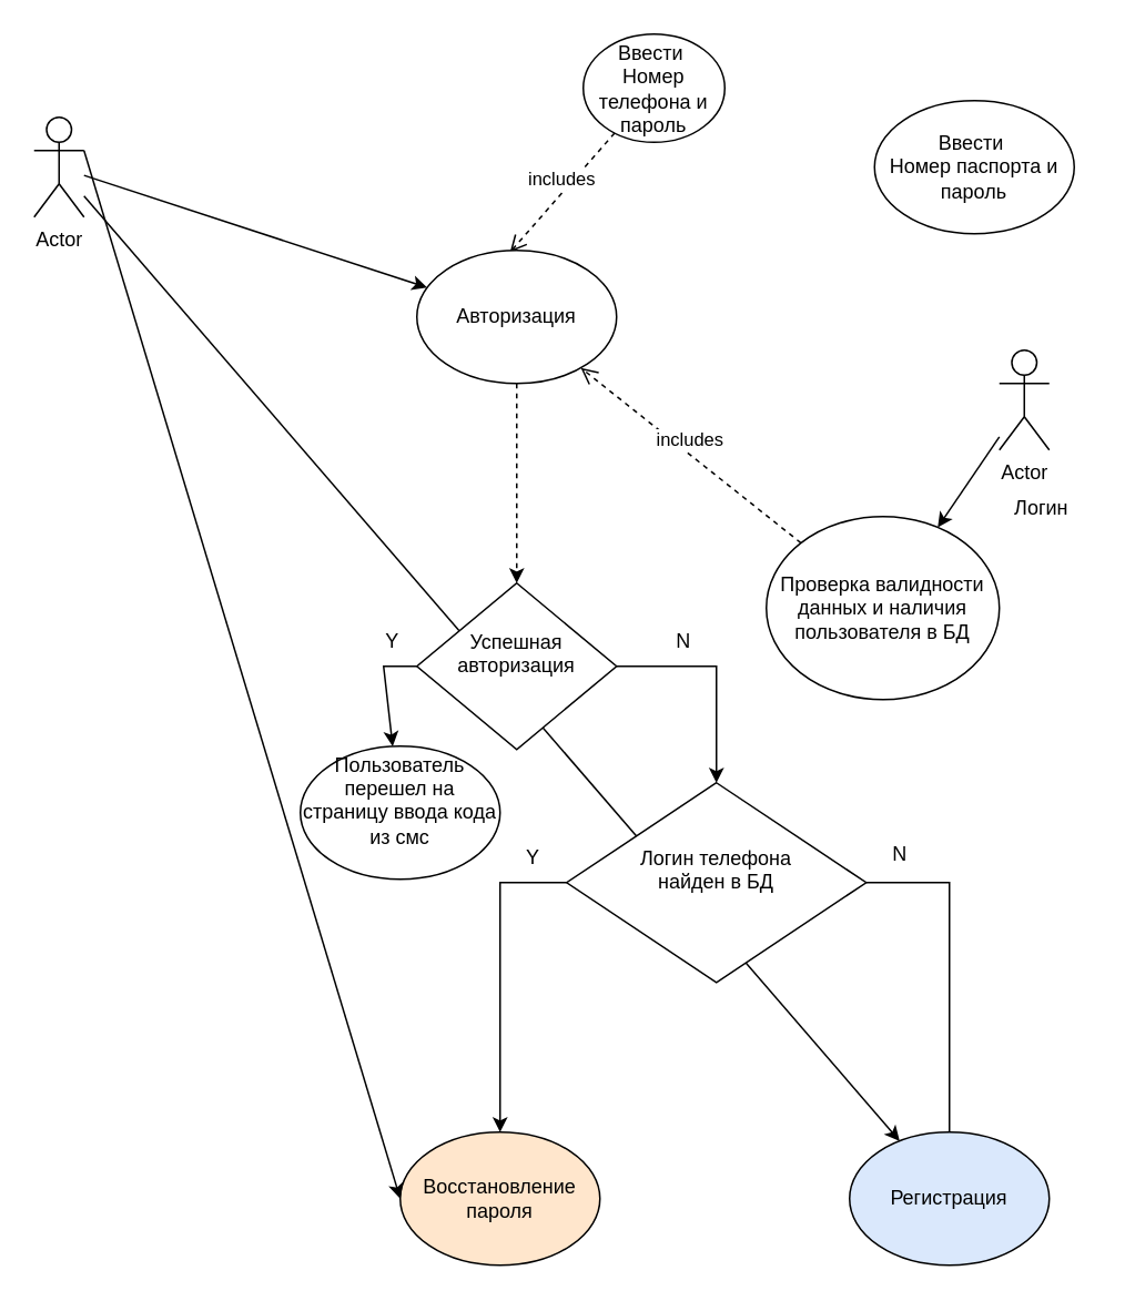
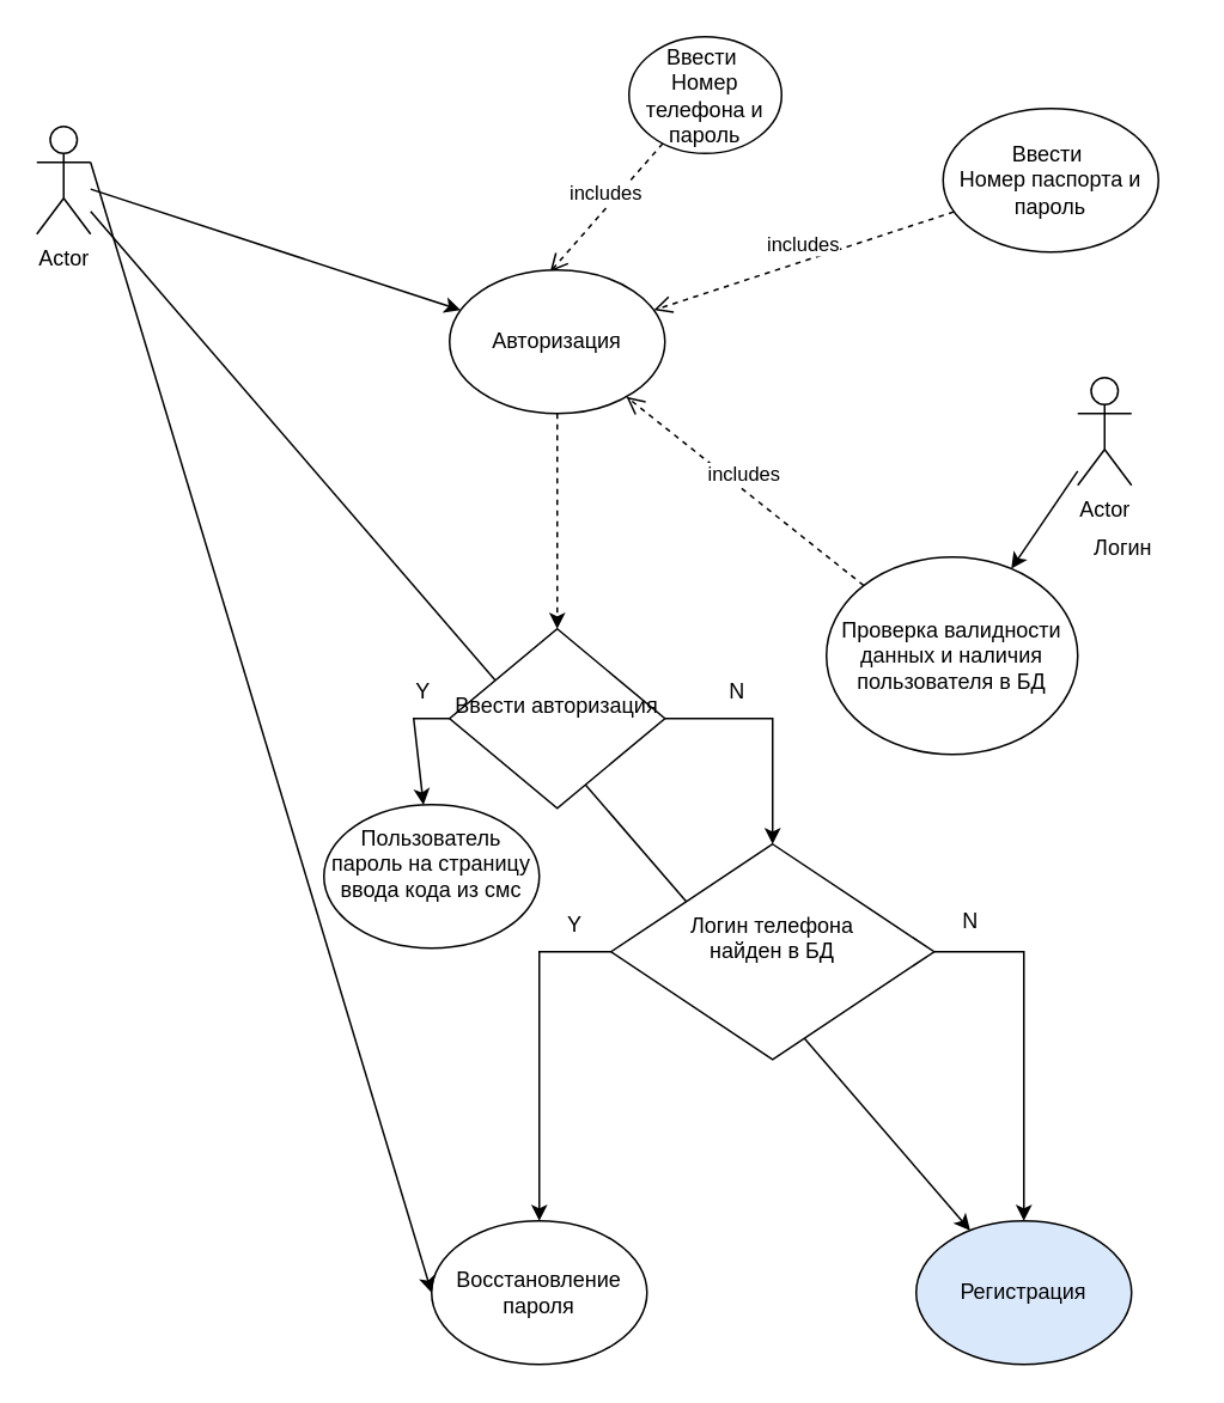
  <mxCell id="0" />
  <mxCell id="1" parent="0" />
  <mxCell id="2" value="Actor" style="shape=umlActor;verticalLabelPosition=bottom;verticalAlign=top;html=1;outlineConnect=0;" parent="1" vertex="1"><mxGeometry x="20" y="70" width="30" height="60" as="geometry" /></mxCell>
  <mxCell id="3" value="Actor" style="shape=umlActor;verticalLabelPosition=bottom;verticalAlign=top;html=1;outlineConnect=0;" parent="1" vertex="1"><mxGeometry x="600" y="210" width="30" height="60" as="geometry" /></mxCell>
  <mxCell id="4" value="Регистрация" style="ellipse;whiteSpace=wrap;html=1;fillColor=#dae8fc;" parent="1" vertex="1"><mxGeometry x="510" y="680" width="120" height="80" as="geometry" /></mxCell>
- <mxCell id="5" value="Восстановление пароля" style="ellipse;whiteSpace=wrap;html=1;fillColor=#ffe6cc;" parent="1" vertex="1"><mxGeometry x="240" y="680" width="120" height="80" as="geometry" /></mxCell>
+ <mxCell id="5" value="Восстановление пароля" style="ellipse;whiteSpace=wrap;html=1;" parent="1" vertex="1"><mxGeometry x="240" y="680" width="120" height="80" as="geometry" /></mxCell>
  <mxCell id="6" value="Ввести&amp;nbsp;&lt;div&gt;Номер телефона и пароль&lt;/div&gt;" style="ellipse;whiteSpace=wrap;html=1;" parent="1" vertex="1"><mxGeometry x="350" y="20" width="85" height="65" as="geometry" /></mxCell>
  <mxCell id="7" value="Ввести&amp;nbsp;&lt;div&gt;Номер паспорта и пароль&lt;/div&gt;" style="ellipse;whiteSpace=wrap;html=1;" parent="1" vertex="1"><mxGeometry x="525" y="60" width="120" height="80" as="geometry" /></mxCell>
  <mxCell id="8" value="" style="endArrow=classic;html=1;rounded=0;" parent="1" source="2" target="4" edge="1"><mxGeometry width="50" height="50" relative="1" as="geometry"><mxPoint x="60" y="116" as="sourcePoint" /><mxPoint x="219" y="178" as="targetPoint" /></mxGeometry></mxCell>
  <mxCell id="9" value="" style="endArrow=classic;html=1;rounded=0;exitX=1;exitY=0.333;exitDx=0;exitDy=0;exitPerimeter=0;entryX=0;entryY=0.5;entryDx=0;entryDy=0;" parent="1" source="2" target="5" edge="1"><mxGeometry width="50" height="50" relative="1" as="geometry"><mxPoint x="90" y="95" as="sourcePoint" /><mxPoint x="140" y="45" as="targetPoint" /></mxGeometry></mxCell>
  <mxCell id="10" value="includes" style="html=1;verticalAlign=bottom;endArrow=open;dashed=1;endSize=8;curved=0;rounded=0;entryX=0.8;entryY=0.138;entryDx=0;entryDy=0;entryPerimeter=0;" parent="1" source="6" edge="1"><mxGeometry relative="1" as="geometry"><mxPoint x="400" y="160" as="sourcePoint" /><mxPoint x="306" y="151.04" as="targetPoint" /></mxGeometry></mxCell>
- <mxCell id="12" value="Успешная авторизация&lt;div&gt;&lt;br&gt;&lt;/div&gt;" style="rhombus;whiteSpace=wrap;html=1;" parent="1" vertex="1"><mxGeometry x="250" y="350" width="120" height="100" as="geometry" /></mxCell>
+ <mxCell id="11" value="includes" style="html=1;verticalAlign=bottom;endArrow=open;dashed=1;endSize=8;curved=0;rounded=0;" parent="1" source="7" target="14" edge="1"><mxGeometry relative="1" as="geometry"><mxPoint x="542.089" y="70.002" as="sourcePoint" /><mxPoint x="390" y="267.9" as="targetPoint" /></mxGeometry></mxCell>
+ <mxCell id="12" value="Ввести авторизация&lt;div&gt;&lt;br&gt;&lt;/div&gt;" style="rhombus;whiteSpace=wrap;html=1;" parent="1" vertex="1"><mxGeometry x="250" y="350" width="120" height="100" as="geometry" /></mxCell>
  <mxCell id="13" value="Y" style="text;html=1;align=center;verticalAlign=middle;resizable=0;points=[];autosize=1;strokeColor=none;fillColor=none;" parent="1" vertex="1"><mxGeometry x="220" y="370" width="30" height="30" as="geometry" /></mxCell>
  <mxCell id="14" value="Авторизация" style="ellipse;whiteSpace=wrap;html=1;" parent="1" vertex="1"><mxGeometry x="250" y="150" width="120" height="80" as="geometry" /></mxCell>
  <mxCell id="15" value="N" style="text;html=1;align=center;verticalAlign=middle;resizable=0;points=[];autosize=1;strokeColor=none;fillColor=none;" parent="1" vertex="1"><mxGeometry x="395" y="370" width="30" height="30" as="geometry" /></mxCell>
  <mxCell id="16" value="Проверка валидности данных и наличия пользователя в БД" style="ellipse;whiteSpace=wrap;html=1;" parent="1" vertex="1"><mxGeometry x="460" y="310" width="140" height="110" as="geometry" /></mxCell>
  <mxCell id="17" value="" style="endArrow=classic;html=1;rounded=0;" parent="1" source="3" target="16" edge="1"><mxGeometry width="50" height="50" relative="1" as="geometry"><mxPoint x="450" y="250" as="sourcePoint" /><mxPoint x="500" y="200" as="targetPoint" /></mxGeometry></mxCell>
  <mxCell id="18" value="includes" style="html=1;verticalAlign=bottom;endArrow=open;dashed=1;endSize=8;curved=0;rounded=0;" parent="1" source="16" target="14" edge="1"><mxGeometry relative="1" as="geometry"><mxPoint x="489" y="131" as="sourcePoint" /><mxPoint x="371" y="179" as="targetPoint" /></mxGeometry></mxCell>
  <mxCell id="19" value="" style="endArrow=classic;html=1;rounded=0;dashed=1;" parent="1" source="14" target="12" edge="1"><mxGeometry width="50" height="50" relative="1" as="geometry"><mxPoint x="320" y="390" as="sourcePoint" /><mxPoint x="370" y="340" as="targetPoint" /></mxGeometry></mxCell>
  <mxCell id="20" value="" style="endArrow=classic;html=1;rounded=0;" parent="1" edge="1"><mxGeometry width="50" height="50" relative="1" as="geometry"><mxPoint x="370" y="400" as="sourcePoint" /><mxPoint x="430" y="470" as="targetPoint" /><Array as="points"><mxPoint x="430" y="400" /></Array></mxGeometry></mxCell>
  <mxCell id="21" value="" style="endArrow=classic;html=1;rounded=0;exitX=0;exitY=0.5;exitDx=0;exitDy=0;" parent="1" source="12" target="22" edge="1"><mxGeometry width="50" height="50" relative="1" as="geometry"><mxPoint x="320" y="390" as="sourcePoint" /><mxPoint x="170" y="480" as="targetPoint" /><Array as="points"><mxPoint x="230" y="400" /></Array></mxGeometry></mxCell>
- <mxCell id="22" value="Пользователь перешел на страницу ввода кода из смс&lt;div&gt;&lt;br&gt;&lt;/div&gt;" style="ellipse;whiteSpace=wrap;html=1;" parent="1" vertex="1"><mxGeometry x="180" y="448" width="120" height="80" as="geometry" /></mxCell>
+ <mxCell id="22" value="Пользователь пароль на страницу ввода кода из смс&lt;div&gt;&lt;br&gt;&lt;/div&gt;" style="ellipse;whiteSpace=wrap;html=1;" parent="1" vertex="1"><mxGeometry x="180" y="448" width="120" height="80" as="geometry" /></mxCell>
  <mxCell id="23" value="Логин телефона &lt;br&gt;найден в БД&lt;div&gt;&lt;br&gt;&lt;/div&gt;" style="rhombus;whiteSpace=wrap;html=1;" parent="1" vertex="1"><mxGeometry x="340" y="470" width="180" height="120" as="geometry" /></mxCell>
  <mxCell id="24" value="" style="endArrow=classic;html=1;rounded=0;exitX=0;exitY=0.5;exitDx=0;exitDy=0;entryX=0.5;entryY=0;entryDx=0;entryDy=0;" parent="1" source="23" target="5" edge="1"><mxGeometry width="50" height="50" relative="1" as="geometry"><mxPoint x="320" y="630" as="sourcePoint" /><mxPoint x="370" y="580" as="targetPoint" /><Array as="points"><mxPoint x="300" y="530" /></Array></mxGeometry></mxCell>
  <mxCell id="25" value="Y" style="text;html=1;align=center;verticalAlign=middle;whiteSpace=wrap;rounded=0;" parent="1" vertex="1"><mxGeometry x="290" y="500" width="60" height="30" as="geometry" /></mxCell>
- <mxCell id="26" value="" style="endArrow=none;html=1;rounded=0;exitX=1;exitY=0.5;exitDx=0;exitDy=0;" parent="1" source="23" target="4" edge="1"><mxGeometry width="50" height="50" relative="1" as="geometry"><mxPoint x="320" y="630" as="sourcePoint" /><mxPoint x="370" y="580" as="targetPoint" /><Array as="points"><mxPoint x="570" y="530" /></Array></mxGeometry></mxCell>
+ <mxCell id="26" value="" style="endArrow=classic;html=1;rounded=0;exitX=1;exitY=0.5;exitDx=0;exitDy=0;" parent="1" source="23" target="4" edge="1"><mxGeometry width="50" height="50" relative="1" as="geometry"><mxPoint x="320" y="630" as="sourcePoint" /><mxPoint x="370" y="580" as="targetPoint" /><Array as="points"><mxPoint x="570" y="530" /></Array></mxGeometry></mxCell>
  <mxCell id="27" value="N" style="text;html=1;align=center;verticalAlign=middle;resizable=0;points=[];autosize=1;strokeColor=none;fillColor=none;" parent="1" vertex="1"><mxGeometry x="525" y="498" width="30" height="30" as="geometry" /></mxCell>
  <mxCell id="28" value="" style="endArrow=classic;html=1;rounded=0;" edge="1" parent="1" source="2" target="14"><mxGeometry width="50" height="50" relative="1" as="geometry"><mxPoint x="470" y="300" as="sourcePoint" /><mxPoint x="520" y="250" as="targetPoint" /></mxGeometry></mxCell>
  <mxCell id="29" value="Логин" style="text;html=1;align=center;verticalAlign=middle;resizable=0;points=[];autosize=1;strokeColor=none;fillColor=none;" vertex="1" parent="1"><mxGeometry x="590" y="290" width="70" height="30" as="geometry" /></mxCell>
